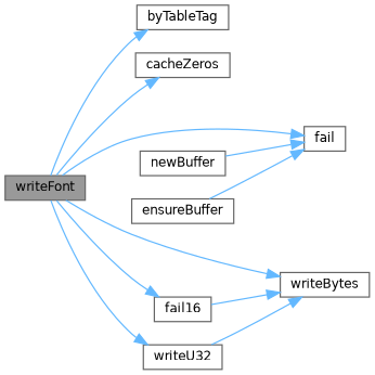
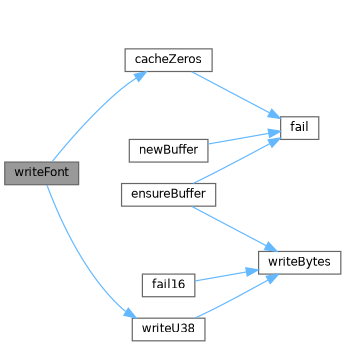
  digraph {
    rankdir=LR
    node [color=grey40 fillcolor=white fontname=Helvetica fontsize=10 shape=box style=filled]
    edge [color=steelblue1 fontname=Helvetica fontsize=10 labelfontname=Helvetica labelfontsize=10 style=solid]
    n1 [color=gray40 fillcolor=grey60 fontcolor=black height=0.2 label=writeFont width=0.4]
-   n2 [height=0.2 label=byTableTag width=0.4]
    n3 [height=0.2 label=cacheZeros width=0.4]
    n4 [height=0.2 label=fail width=0.4]
    n5 [height=0.2 label=writeBytes width=0.4]
    n6 [height=0.2 label=fail16 width=0.4]
-   n7 [height=0.2 label=writeU32 width=0.4]
+   n7 [height=0.2 label=writeU38 width=0.4]
    n8 [height=0.2 label=newBuffer width=0.4]
    n9 [height=0.2 label=ensureBuffer width=0.4]
-   n1 -> n2
    n1 -> n3
-   n1 -> n4
-   n1 -> n5
-   n1 -> n6
+   n3 -> n4
+   n9 -> n5
    n1 -> n7
    n6 -> n5
    n7 -> n5
    n8 -> n4
    n9 -> n4
  }
